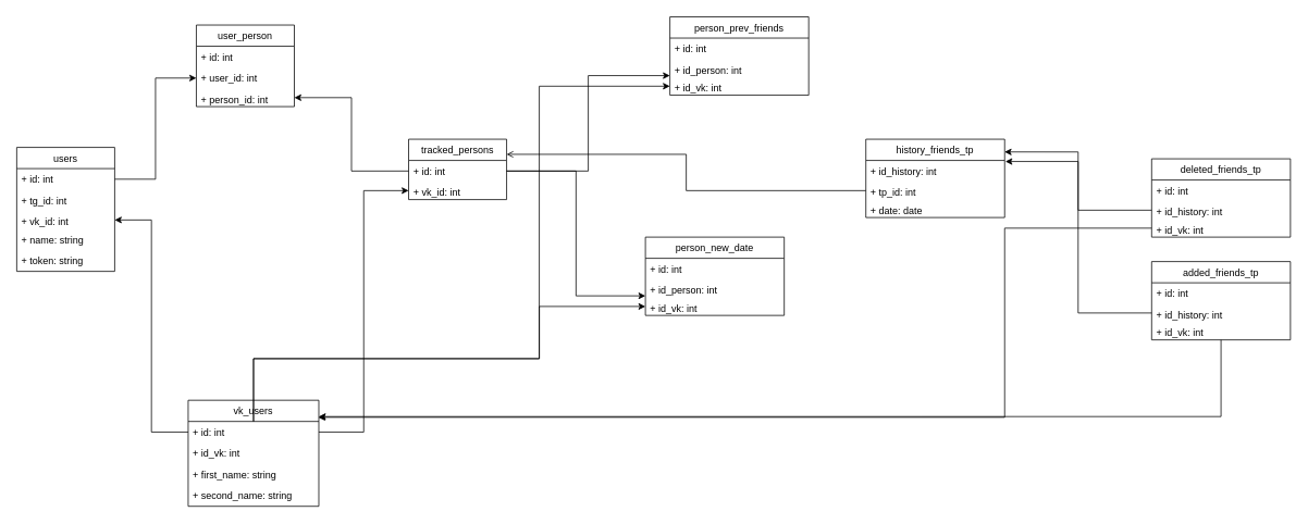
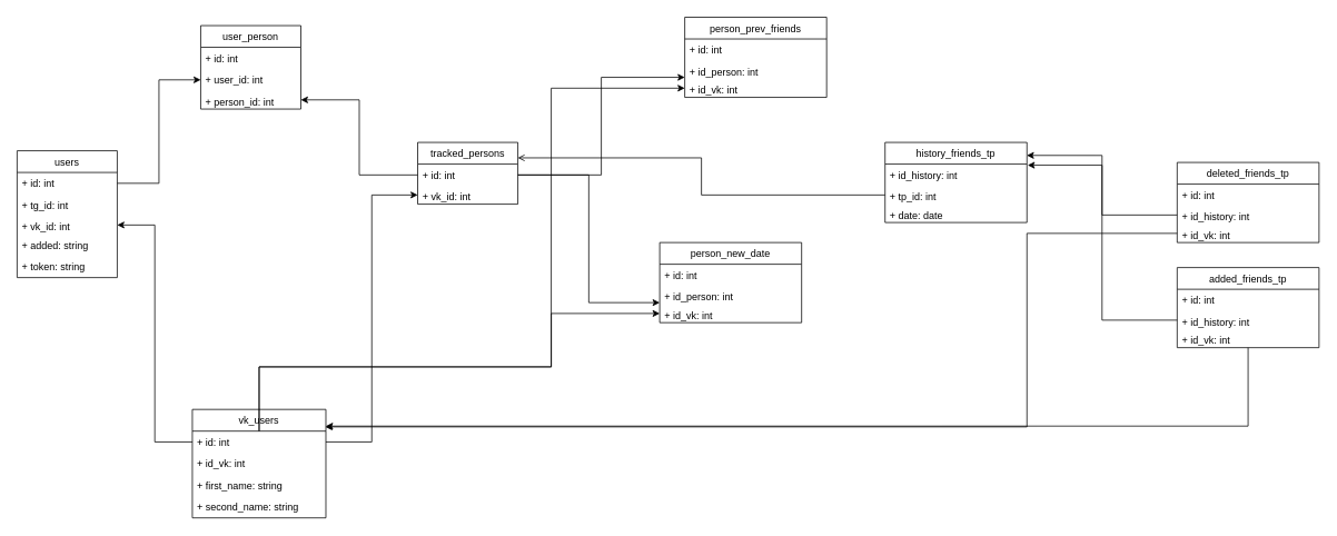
  <mxCell id="0" />
  <mxCell id="1" parent="0" />
  <mxCell id="2" value="users" style="swimlane;fontStyle=0;childLayout=stackLayout;horizontal=1;startSize=26;fillColor=none;horizontalStack=0;resizeParent=1;resizeParentMax=0;resizeLast=0;collapsible=1;marginBottom=0;" vertex="1" parent="1"><mxGeometry x="20" y="180" width="120" height="152" as="geometry" /></mxCell>
  <mxCell id="3" value="+ id: int" style="text;strokeColor=none;fillColor=none;align=left;verticalAlign=top;spacingLeft=4;spacingRight=4;overflow=hidden;rotatable=0;points=[[0,0.5],[1,0.5]];portConstraint=eastwest;" vertex="1" parent="2"><mxGeometry y="26" width="120" height="26" as="geometry" /></mxCell>
  <mxCell id="4" value="+ tg_id: int" style="text;strokeColor=none;fillColor=none;align=left;verticalAlign=top;spacingLeft=4;spacingRight=4;overflow=hidden;rotatable=0;points=[[0,0.5],[1,0.5]];portConstraint=eastwest;" vertex="1" parent="2"><mxGeometry y="52" width="120" height="26" as="geometry" /></mxCell>
  <mxCell id="5" value="+ vk_id: int" style="text;strokeColor=none;fillColor=none;align=left;verticalAlign=top;spacingLeft=4;spacingRight=4;overflow=hidden;rotatable=0;points=[[0,0.5],[1,0.5]];portConstraint=eastwest;" vertex="1" parent="2"><mxGeometry y="78" width="120" height="22" as="geometry" /></mxCell>
- <mxCell id="6" value="+ name: string" style="text;strokeColor=none;fillColor=none;align=left;verticalAlign=top;spacingLeft=4;spacingRight=4;overflow=hidden;rotatable=0;points=[[0,0.5],[1,0.5]];portConstraint=eastwest;" vertex="1" parent="2"><mxGeometry y="100" width="120" height="26" as="geometry" /></mxCell>
+ <mxCell id="6" value="+ added: string" style="text;strokeColor=none;fillColor=none;align=left;verticalAlign=top;spacingLeft=4;spacingRight=4;overflow=hidden;rotatable=0;points=[[0,0.5],[1,0.5]];portConstraint=eastwest;" vertex="1" parent="2"><mxGeometry y="100" width="120" height="26" as="geometry" /></mxCell>
  <mxCell id="7" value="+ token: string" style="text;strokeColor=none;fillColor=none;align=left;verticalAlign=top;spacingLeft=4;spacingRight=4;overflow=hidden;rotatable=0;points=[[0,0.5],[1,0.5]];portConstraint=eastwest;" vertex="1" parent="2"><mxGeometry y="126" width="120" height="26" as="geometry" /></mxCell>
  <mxCell id="8" value="tracked_persons" style="swimlane;fontStyle=0;childLayout=stackLayout;horizontal=1;startSize=26;fillColor=none;horizontalStack=0;resizeParent=1;resizeParentMax=0;resizeLast=0;collapsible=1;marginBottom=0;" vertex="1" parent="1"><mxGeometry x="500" y="170" width="120" height="74" as="geometry" /></mxCell>
  <mxCell id="9" value="+ id: int" style="text;strokeColor=none;fillColor=none;align=left;verticalAlign=top;spacingLeft=4;spacingRight=4;overflow=hidden;rotatable=0;points=[[0,0.5],[1,0.5]];portConstraint=eastwest;" vertex="1" parent="8"><mxGeometry y="26" width="120" height="26" as="geometry" /></mxCell>
  <mxCell id="10" value="+ vk_id: int" style="text;strokeColor=none;fillColor=none;align=left;verticalAlign=top;spacingLeft=4;spacingRight=4;overflow=hidden;rotatable=0;points=[[0,0.5],[1,0.5]];portConstraint=eastwest;" vertex="1" parent="8"><mxGeometry y="52" width="120" height="22" as="geometry" /></mxCell>
  <mxCell id="11" value="user_person" style="swimlane;fontStyle=0;childLayout=stackLayout;horizontal=1;startSize=26;fillColor=none;horizontalStack=0;resizeParent=1;resizeParentMax=0;resizeLast=0;collapsible=1;marginBottom=0;" vertex="1" parent="1"><mxGeometry x="240" y="30" width="120" height="100" as="geometry" /></mxCell>
  <mxCell id="12" value="+ id: int" style="text;strokeColor=none;fillColor=none;align=left;verticalAlign=top;spacingLeft=4;spacingRight=4;overflow=hidden;rotatable=0;points=[[0,0.5],[1,0.5]];portConstraint=eastwest;" vertex="1" parent="11"><mxGeometry y="26" width="120" height="26" as="geometry" /></mxCell>
  <mxCell id="13" value="+ user_id: int" style="text;strokeColor=none;fillColor=none;align=left;verticalAlign=top;spacingLeft=4;spacingRight=4;overflow=hidden;rotatable=0;points=[[0,0.5],[1,0.5]];portConstraint=eastwest;" vertex="1" parent="11"><mxGeometry y="52" width="120" height="26" as="geometry" /></mxCell>
  <mxCell id="14" value="+ person_id: int" style="text;strokeColor=none;fillColor=none;align=left;verticalAlign=top;spacingLeft=4;spacingRight=4;overflow=hidden;rotatable=0;points=[[0,0.5],[1,0.5]];portConstraint=eastwest;" vertex="1" parent="11"><mxGeometry y="78" width="120" height="22" as="geometry" /></mxCell>
  <mxCell id="15" style="edgeStyle=orthogonalEdgeStyle;rounded=0;orthogonalLoop=1;jettySize=auto;html=1;entryX=0;entryY=0.5;entryDx=0;entryDy=0;" edge="1" parent="1" source="3" target="13"><mxGeometry relative="1" as="geometry" /></mxCell>
  <mxCell id="16" style="edgeStyle=orthogonalEdgeStyle;rounded=0;orthogonalLoop=1;jettySize=auto;html=1;entryX=1;entryY=0.5;entryDx=0;entryDy=0;" edge="1" parent="1" source="9" target="14"><mxGeometry relative="1" as="geometry" /></mxCell>
  <mxCell id="17" value="vk_users" style="swimlane;fontStyle=0;childLayout=stackLayout;horizontal=1;startSize=26;fillColor=none;horizontalStack=0;resizeParent=1;resizeParentMax=0;resizeLast=0;collapsible=1;marginBottom=0;" vertex="1" parent="1"><mxGeometry x="230" y="490" width="160" height="130" as="geometry" /></mxCell>
  <mxCell id="18" value="+ id: int" style="text;strokeColor=none;fillColor=none;align=left;verticalAlign=top;spacingLeft=4;spacingRight=4;overflow=hidden;rotatable=0;points=[[0,0.5],[1,0.5]];portConstraint=eastwest;" vertex="1" parent="17"><mxGeometry y="26" width="160" height="26" as="geometry" /></mxCell>
  <mxCell id="19" value="+ id_vk: int" style="text;strokeColor=none;fillColor=none;align=left;verticalAlign=top;spacingLeft=4;spacingRight=4;overflow=hidden;rotatable=0;points=[[0,0.5],[1,0.5]];portConstraint=eastwest;" vertex="1" parent="17"><mxGeometry y="52" width="160" height="26" as="geometry" /></mxCell>
  <mxCell id="20" value="+ first_name: string" style="text;strokeColor=none;fillColor=none;align=left;verticalAlign=top;spacingLeft=4;spacingRight=4;overflow=hidden;rotatable=0;points=[[0,0.5],[1,0.5]];portConstraint=eastwest;" vertex="1" parent="17"><mxGeometry y="78" width="160" height="26" as="geometry" /></mxCell>
  <mxCell id="21" value="+ second_name: string" style="text;strokeColor=none;fillColor=none;align=left;verticalAlign=top;spacingLeft=4;spacingRight=4;overflow=hidden;rotatable=0;points=[[0,0.5],[1,0.5]];portConstraint=eastwest;" vertex="1" parent="17"><mxGeometry y="104" width="160" height="26" as="geometry" /></mxCell>
  <mxCell id="22" style="edgeStyle=orthogonalEdgeStyle;rounded=0;orthogonalLoop=1;jettySize=auto;html=1;entryX=1;entryY=0.5;entryDx=0;entryDy=0;" edge="1" parent="1" source="18" target="5"><mxGeometry relative="1" as="geometry" /></mxCell>
  <mxCell id="23" style="edgeStyle=orthogonalEdgeStyle;rounded=0;orthogonalLoop=1;jettySize=auto;html=1;entryX=0;entryY=0.5;entryDx=0;entryDy=0;" edge="1" parent="1" source="18" target="10"><mxGeometry relative="1" as="geometry" /></mxCell>
  <mxCell id="24" value="person_prev_friends" style="swimlane;fontStyle=0;childLayout=stackLayout;horizontal=1;startSize=26;fillColor=none;horizontalStack=0;resizeParent=1;resizeParentMax=0;resizeLast=0;collapsible=1;marginBottom=0;" vertex="1" parent="1"><mxGeometry x="820" y="20" width="170" height="96" as="geometry" /></mxCell>
  <mxCell id="25" value="+ id: int" style="text;strokeColor=none;fillColor=none;align=left;verticalAlign=top;spacingLeft=4;spacingRight=4;overflow=hidden;rotatable=0;points=[[0,0.5],[1,0.5]];portConstraint=eastwest;" vertex="1" parent="24"><mxGeometry y="26" width="170" height="26" as="geometry" /></mxCell>
  <mxCell id="26" value="+ id_person: int" style="text;strokeColor=none;fillColor=none;align=left;verticalAlign=top;spacingLeft=4;spacingRight=4;overflow=hidden;rotatable=0;points=[[0,0.5],[1,0.5]];portConstraint=eastwest;" vertex="1" parent="24"><mxGeometry y="52" width="170" height="22" as="geometry" /></mxCell>
  <mxCell id="27" value="+ id_vk: int" style="text;strokeColor=none;fillColor=none;align=left;verticalAlign=top;spacingLeft=4;spacingRight=4;overflow=hidden;rotatable=0;points=[[0,0.5],[1,0.5]];portConstraint=eastwest;" vertex="1" parent="24"><mxGeometry y="74" width="170" height="22" as="geometry" /></mxCell>
  <mxCell id="28" style="edgeStyle=orthogonalEdgeStyle;rounded=0;orthogonalLoop=1;jettySize=auto;html=1;entryX=0;entryY=0.75;entryDx=0;entryDy=0;" edge="1" parent="1" source="9" target="24"><mxGeometry relative="1" as="geometry" /></mxCell>
  <mxCell id="29" style="edgeStyle=orthogonalEdgeStyle;rounded=0;orthogonalLoop=1;jettySize=auto;html=1;entryX=0;entryY=0.5;entryDx=0;entryDy=0;" edge="1" parent="1" source="18" target="27"><mxGeometry relative="1" as="geometry"><Array as="points"><mxPoint x="660" y="439" /><mxPoint x="660" y="105" /></Array></mxGeometry></mxCell>
  <mxCell id="30" value="person_new_date" style="swimlane;fontStyle=0;childLayout=stackLayout;horizontal=1;startSize=26;fillColor=none;horizontalStack=0;resizeParent=1;resizeParentMax=0;resizeLast=0;collapsible=1;marginBottom=0;" vertex="1" parent="1"><mxGeometry x="790" y="290" width="170" height="96" as="geometry" /></mxCell>
  <mxCell id="31" value="+ id: int" style="text;strokeColor=none;fillColor=none;align=left;verticalAlign=top;spacingLeft=4;spacingRight=4;overflow=hidden;rotatable=0;points=[[0,0.5],[1,0.5]];portConstraint=eastwest;" vertex="1" parent="30"><mxGeometry y="26" width="170" height="26" as="geometry" /></mxCell>
  <mxCell id="32" value="+ id_person: int" style="text;strokeColor=none;fillColor=none;align=left;verticalAlign=top;spacingLeft=4;spacingRight=4;overflow=hidden;rotatable=0;points=[[0,0.5],[1,0.5]];portConstraint=eastwest;" vertex="1" parent="30"><mxGeometry y="52" width="170" height="22" as="geometry" /></mxCell>
  <mxCell id="33" value="+ id_vk: int" style="text;strokeColor=none;fillColor=none;align=left;verticalAlign=top;spacingLeft=4;spacingRight=4;overflow=hidden;rotatable=0;points=[[0,0.5],[1,0.5]];portConstraint=eastwest;" vertex="1" parent="30"><mxGeometry y="74" width="170" height="22" as="geometry" /></mxCell>
  <mxCell id="34" style="edgeStyle=orthogonalEdgeStyle;rounded=0;orthogonalLoop=1;jettySize=auto;html=1;entryX=0;entryY=0.75;entryDx=0;entryDy=0;" edge="1" parent="1" source="9" target="30"><mxGeometry relative="1" as="geometry" /></mxCell>
  <mxCell id="35" style="edgeStyle=orthogonalEdgeStyle;rounded=0;orthogonalLoop=1;jettySize=auto;html=1;entryX=0;entryY=0.5;entryDx=0;entryDy=0;" edge="1" parent="1" source="18" target="33"><mxGeometry relative="1" as="geometry"><Array as="points"><mxPoint x="660" y="439" /><mxPoint x="660" y="375" /></Array></mxGeometry></mxCell>
  <mxCell id="36" value="history_friends_tp" style="swimlane;fontStyle=0;childLayout=stackLayout;horizontal=1;startSize=26;fillColor=none;horizontalStack=0;resizeParent=1;resizeParentMax=0;resizeLast=0;collapsible=1;marginBottom=0;" vertex="1" parent="1"><mxGeometry x="1060" y="170" width="170" height="96" as="geometry" /></mxCell>
  <mxCell id="37" value="+ id_history: int" style="text;strokeColor=none;fillColor=none;align=left;verticalAlign=top;spacingLeft=4;spacingRight=4;overflow=hidden;rotatable=0;points=[[0,0.5],[1,0.5]];portConstraint=eastwest;" vertex="1" parent="36"><mxGeometry y="26" width="170" height="26" as="geometry" /></mxCell>
  <mxCell id="38" value="+ tp_id: int" style="text;strokeColor=none;fillColor=none;align=left;verticalAlign=top;spacingLeft=4;spacingRight=4;overflow=hidden;rotatable=0;points=[[0,0.5],[1,0.5]];portConstraint=eastwest;" vertex="1" parent="36"><mxGeometry y="52" width="170" height="22" as="geometry" /></mxCell>
  <mxCell id="39" value="+ date: date" style="text;strokeColor=none;fillColor=none;align=left;verticalAlign=top;spacingLeft=4;spacingRight=4;overflow=hidden;rotatable=0;points=[[0,0.5],[1,0.5]];portConstraint=eastwest;" vertex="1" parent="36"><mxGeometry y="74" width="170" height="22" as="geometry" /></mxCell>
  <mxCell id="40" value="added_friends_tp" style="swimlane;fontStyle=0;childLayout=stackLayout;horizontal=1;startSize=26;fillColor=none;horizontalStack=0;resizeParent=1;resizeParentMax=0;resizeLast=0;collapsible=1;marginBottom=0;" vertex="1" parent="1"><mxGeometry x="1410" y="320" width="170" height="96" as="geometry" /></mxCell>
  <mxCell id="41" value="+ id: int" style="text;strokeColor=none;fillColor=none;align=left;verticalAlign=top;spacingLeft=4;spacingRight=4;overflow=hidden;rotatable=0;points=[[0,0.5],[1,0.5]];portConstraint=eastwest;" vertex="1" parent="40"><mxGeometry y="26" width="170" height="26" as="geometry" /></mxCell>
  <mxCell id="42" value="+ id_history: int" style="text;strokeColor=none;fillColor=none;align=left;verticalAlign=top;spacingLeft=4;spacingRight=4;overflow=hidden;rotatable=0;points=[[0,0.5],[1,0.5]];portConstraint=eastwest;" vertex="1" parent="40"><mxGeometry y="52" width="170" height="22" as="geometry" /></mxCell>
  <mxCell id="43" value="+ id_vk: int" style="text;strokeColor=none;fillColor=none;align=left;verticalAlign=top;spacingLeft=4;spacingRight=4;overflow=hidden;rotatable=0;points=[[0,0.5],[1,0.5]];portConstraint=eastwest;" vertex="1" parent="40"><mxGeometry y="74" width="170" height="22" as="geometry" /></mxCell>
  <mxCell id="44" style="edgeStyle=orthogonalEdgeStyle;rounded=0;orthogonalLoop=1;jettySize=auto;html=1;entryX=1;entryY=0.25;entryDx=0;entryDy=0;endArrow=open;" edge="1" parent="1" source="38" target="8"><mxGeometry relative="1" as="geometry" /></mxCell>
  <mxCell id="45" style="edgeStyle=orthogonalEdgeStyle;rounded=0;orthogonalLoop=1;jettySize=auto;html=1;entryX=1;entryY=0.154;entryDx=0;entryDy=0;entryPerimeter=0;" edge="1" parent="1" source="43" target="17"><mxGeometry relative="1" as="geometry"><Array as="points"><mxPoint x="1495" y="510" /></Array></mxGeometry></mxCell>
  <mxCell id="46" style="edgeStyle=orthogonalEdgeStyle;rounded=0;orthogonalLoop=1;jettySize=auto;html=1;entryX=0.999;entryY=0.162;entryDx=0;entryDy=0;entryPerimeter=0;" edge="1" parent="1" source="42" target="36"><mxGeometry relative="1" as="geometry" /></mxCell>
  <mxCell id="47" value="deleted_friends_tp" style="swimlane;fontStyle=0;childLayout=stackLayout;horizontal=1;startSize=26;fillColor=none;horizontalStack=0;resizeParent=1;resizeParentMax=0;resizeLast=0;collapsible=1;marginBottom=0;" vertex="1" parent="1"><mxGeometry x="1410" y="194" width="170" height="96" as="geometry" /></mxCell>
  <mxCell id="48" value="+ id: int" style="text;strokeColor=none;fillColor=none;align=left;verticalAlign=top;spacingLeft=4;spacingRight=4;overflow=hidden;rotatable=0;points=[[0,0.5],[1,0.5]];portConstraint=eastwest;" vertex="1" parent="47"><mxGeometry y="26" width="170" height="26" as="geometry" /></mxCell>
  <mxCell id="49" value="+ id_history: int" style="text;strokeColor=none;fillColor=none;align=left;verticalAlign=top;spacingLeft=4;spacingRight=4;overflow=hidden;rotatable=0;points=[[0,0.5],[1,0.5]];portConstraint=eastwest;" vertex="1" parent="47"><mxGeometry y="52" width="170" height="22" as="geometry" /></mxCell>
  <mxCell id="50" value="+ id_vk: int" style="text;strokeColor=none;fillColor=none;align=left;verticalAlign=top;spacingLeft=4;spacingRight=4;overflow=hidden;rotatable=0;points=[[0,0.5],[1,0.5]];portConstraint=eastwest;" vertex="1" parent="47"><mxGeometry y="74" width="170" height="22" as="geometry" /></mxCell>
  <mxCell id="51" style="edgeStyle=orthogonalEdgeStyle;rounded=0;orthogonalLoop=1;jettySize=auto;html=1;entryX=0.996;entryY=0.161;entryDx=0;entryDy=0;entryPerimeter=0;" edge="1" parent="1" source="50" target="17"><mxGeometry relative="1" as="geometry"><Array as="points"><mxPoint x="1230" y="279" /><mxPoint x="1230" y="511" /></Array></mxGeometry></mxCell>
  <mxCell id="52" style="edgeStyle=orthogonalEdgeStyle;rounded=0;orthogonalLoop=1;jettySize=auto;html=1;entryX=1.005;entryY=0.051;entryDx=0;entryDy=0;entryPerimeter=0;" edge="1" parent="1" source="49" target="37"><mxGeometry relative="1" as="geometry" /></mxCell>
